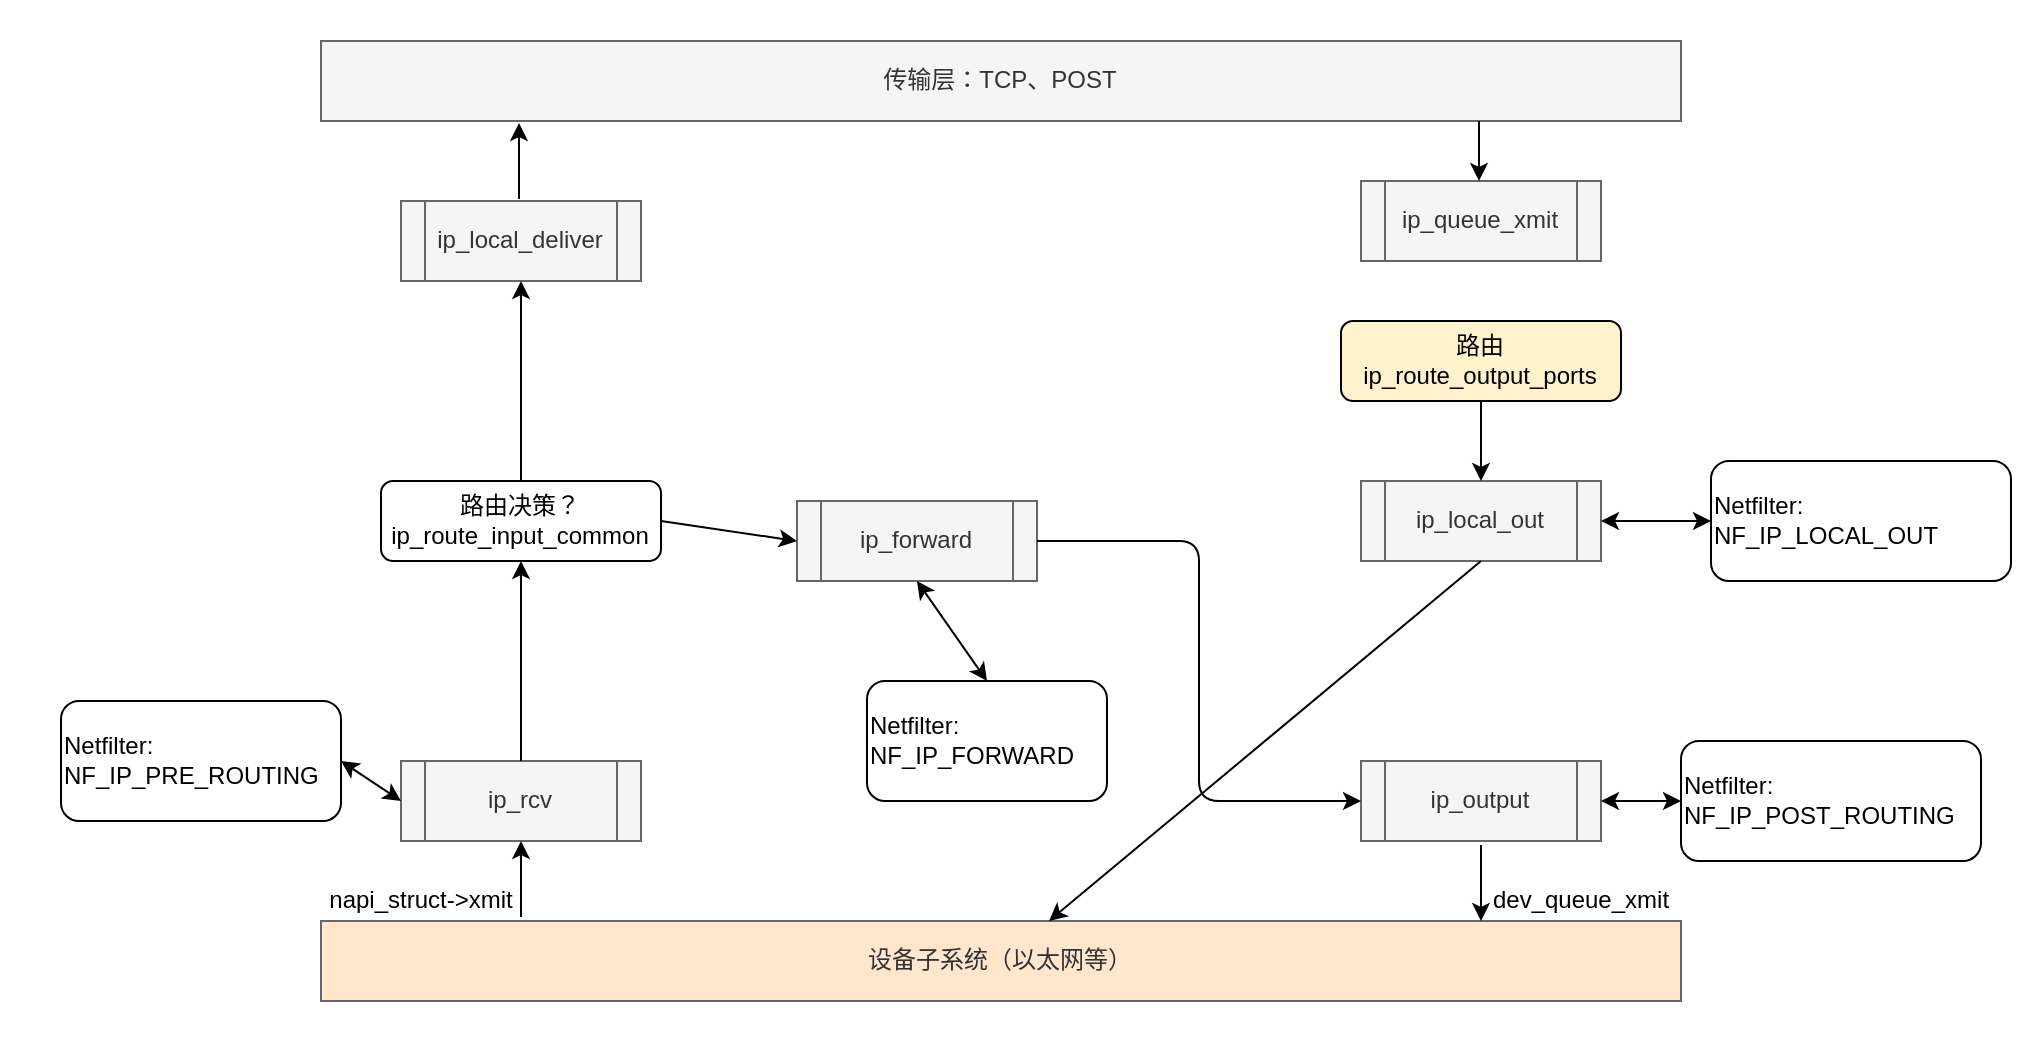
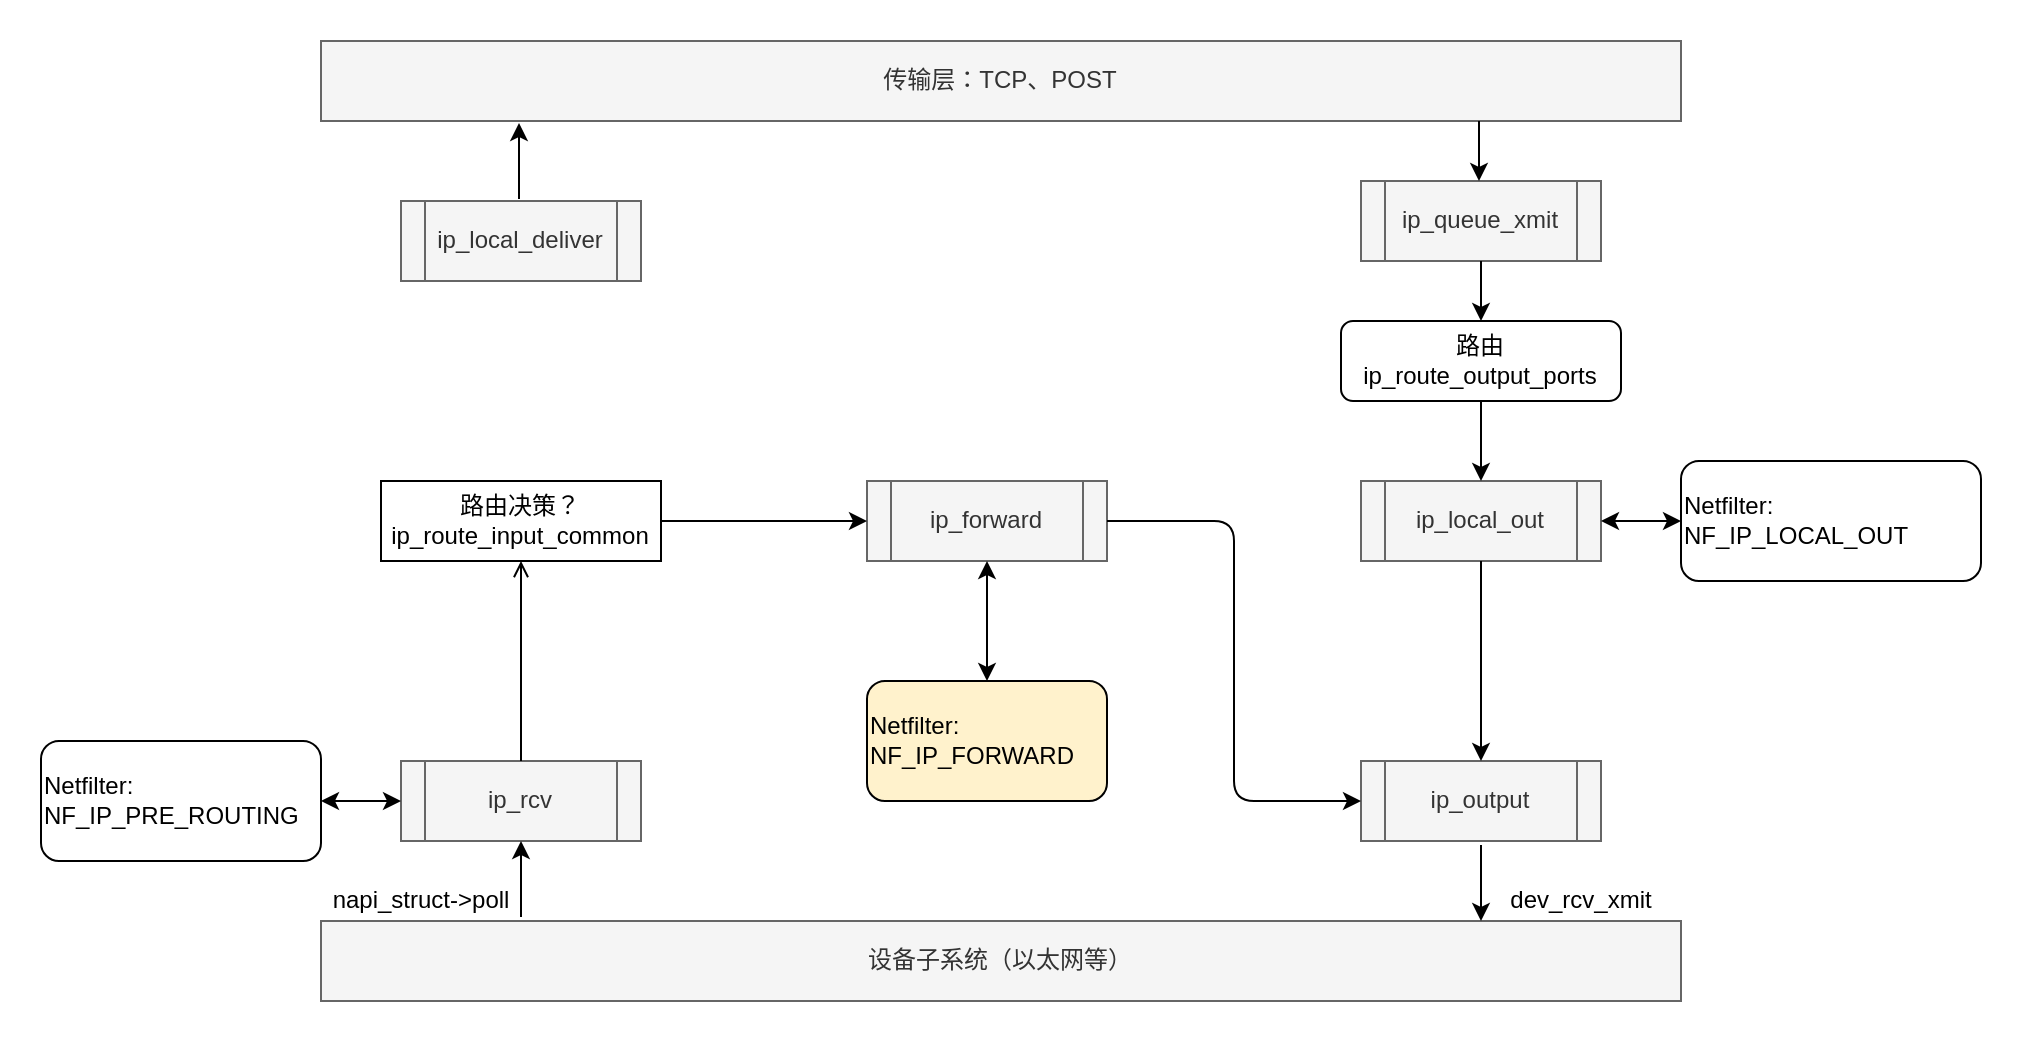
  <mxCell id="0" />
  <mxCell id="1" parent="0" />
- <mxCell id="2" value="设备子系统（以太网等）" style="rounded=0;whiteSpace=wrap;html=1;fillColor=#ffe6cc;strokeColor=#666666;fontColor=#333333;" parent="1" vertex="1"><mxGeometry x="160" y="460" width="680" height="40" as="geometry" /></mxCell>
+ <mxCell id="2" value="设备子系统（以太网等）" style="rounded=0;whiteSpace=wrap;html=1;fillColor=#f5f5f5;strokeColor=#666666;fontColor=#333333;" parent="1" vertex="1"><mxGeometry x="160" y="460" width="680" height="40" as="geometry" /></mxCell>
  <mxCell id="3" value="传输层：TCP、POST" style="rounded=0;whiteSpace=wrap;html=1;fillColor=#f5f5f5;strokeColor=#666666;fontColor=#333333;" parent="1" vertex="1"><mxGeometry x="160" y="20" width="680" height="40" as="geometry" /></mxCell>
  <mxCell id="4" value="ip_rcv" style="shape=process;whiteSpace=wrap;html=1;backgroundOutline=1;fillColor=#f5f5f5;strokeColor=#666666;fontColor=#333333;fontStyle=0" parent="1" vertex="1"><mxGeometry x="200" y="380" width="120" height="40" as="geometry" /></mxCell>
  <mxCell id="5" value="ip_local_deliver" style="shape=process;whiteSpace=wrap;html=1;backgroundOutline=1;fillColor=#f5f5f5;strokeColor=#666666;fontColor=#333333;fontStyle=0" parent="1" vertex="1"><mxGeometry x="200" y="100" width="120" height="40" as="geometry" /></mxCell>
- <mxCell id="6" value="ip_forward" style="shape=process;whiteSpace=wrap;html=1;backgroundOutline=1;fillColor=#f5f5f5;strokeColor=#666666;fontColor=#333333;fontStyle=0" parent="1" vertex="1"><mxGeometry x="398" y="250" width="120" height="40" as="geometry" /></mxCell>
+ <mxCell id="6" value="ip_forward" style="shape=process;whiteSpace=wrap;html=1;backgroundOutline=1;fillColor=#f5f5f5;strokeColor=#666666;fontColor=#333333;fontStyle=0" parent="1" vertex="1"><mxGeometry x="433" y="240" width="120" height="40" as="geometry" /></mxCell>
  <mxCell id="7" value="ip_queue_xmit" style="shape=process;whiteSpace=wrap;html=1;backgroundOutline=1;fillColor=#f5f5f5;strokeColor=#666666;fontColor=#333333;fontStyle=0" parent="1" vertex="1"><mxGeometry x="680" y="90" width="120" height="40" as="geometry" /></mxCell>
  <mxCell id="8" value="ip_local_out" style="shape=process;whiteSpace=wrap;html=1;backgroundOutline=1;fillColor=#f5f5f5;strokeColor=#666666;fontColor=#333333;fontStyle=0" parent="1" vertex="1"><mxGeometry x="680" y="240" width="120" height="40" as="geometry" /></mxCell>
  <mxCell id="9" value="ip_output" style="shape=process;whiteSpace=wrap;html=1;backgroundOutline=1;fillColor=#f5f5f5;strokeColor=#666666;fontColor=#333333;fontStyle=0" parent="1" vertex="1"><mxGeometry x="680" y="380" width="120" height="40" as="geometry" /></mxCell>
  <mxCell id="10" value="" style="endArrow=classic;html=1;" parent="1" edge="1"><mxGeometry width="50" height="50" relative="1" as="geometry"><mxPoint x="260" y="458" as="sourcePoint" /><mxPoint x="260" y="420" as="targetPoint" /></mxGeometry></mxCell>
- <mxCell id="11" value="" style="endArrow=classic;html=1;entryX=0.5;entryY=1;entryDx=0;entryDy=0;exitX=0.5;exitY=0;exitDx=0;exitDy=0;" parent="1" source="4" target="30" edge="1"><mxGeometry width="50" height="50" relative="1" as="geometry"><mxPoint x="270" y="468" as="sourcePoint" /><mxPoint x="230" y="290" as="targetPoint" /></mxGeometry></mxCell>
- <mxCell id="12" value="" style="endArrow=classic;html=1;entryX=0.5;entryY=1;entryDx=0;entryDy=0;exitX=0.5;exitY=0;exitDx=0;exitDy=0;" parent="1" source="30" target="5" edge="1"><mxGeometry width="50" height="50" relative="1" as="geometry"><mxPoint x="230" y="230" as="sourcePoint" /><mxPoint x="270" y="290" as="targetPoint" /></mxGeometry></mxCell>
+ <mxCell id="11" value="" style="endArrow=open;html=1;entryX=0.5;entryY=1;entryDx=0;entryDy=0;exitX=0.5;exitY=0;exitDx=0;exitDy=0;" parent="1" source="4" target="30" edge="1"><mxGeometry width="50" height="50" relative="1" as="geometry"><mxPoint x="270" y="468" as="sourcePoint" /><mxPoint x="230" y="290" as="targetPoint" /></mxGeometry></mxCell>
  <mxCell id="13" value="" style="endArrow=classic;html=1;" parent="1" edge="1"><mxGeometry width="50" height="50" relative="1" as="geometry"><mxPoint x="259" y="99" as="sourcePoint" /><mxPoint x="259" y="61" as="targetPoint" /></mxGeometry></mxCell>
  <mxCell id="14" value="" style="endArrow=classic;html=1;entryX=0;entryY=0.5;entryDx=0;entryDy=0;exitX=1;exitY=0.5;exitDx=0;exitDy=0;" parent="1" source="30" target="6" edge="1"><mxGeometry width="50" height="50" relative="1" as="geometry"><mxPoint x="300" y="260" as="sourcePoint" /><mxPoint x="210" y="520" as="targetPoint" /></mxGeometry></mxCell>
  <mxCell id="15" value="" style="endArrow=classic;html=1;exitX=1;exitY=0.5;exitDx=0;exitDy=0;rounded=1;entryX=0;entryY=0.5;entryDx=0;entryDy=0;edgeStyle=orthogonalEdgeStyle;" parent="1" source="6" target="9" edge="1"><mxGeometry width="50" height="50" relative="1" as="geometry"><mxPoint x="310" y="270" as="sourcePoint" /><mxPoint x="610" y="160" as="targetPoint" /></mxGeometry></mxCell>
  <mxCell id="16" value="" style="endArrow=classic;html=1;entryX=0.5;entryY=0;entryDx=0;entryDy=0;" parent="1" target="8" edge="1"><mxGeometry width="50" height="50" relative="1" as="geometry"><mxPoint x="740" y="200" as="sourcePoint" /><mxPoint x="880" y="120" as="targetPoint" /></mxGeometry></mxCell>
- <mxCell id="17" value="" style="endArrow=classic;html=1;exitX=0.5;exitY=1;exitDx=0;exitDy=0;" parent="1" source="8" target="2" edge="1"><mxGeometry width="50" height="50" relative="1" as="geometry"><mxPoint x="750" y="250" as="sourcePoint" /><mxPoint x="750" y="190" as="targetPoint" /></mxGeometry></mxCell>
+ <mxCell id="17" value="" style="endArrow=classic;html=1;entryX=0.5;entryY=0;entryDx=0;entryDy=0;exitX=0.5;exitY=1;exitDx=0;exitDy=0;" parent="1" source="8" target="9" edge="1"><mxGeometry width="50" height="50" relative="1" as="geometry"><mxPoint x="750" y="250" as="sourcePoint" /><mxPoint x="750" y="190" as="targetPoint" /></mxGeometry></mxCell>
  <mxCell id="18" value="" style="endArrow=none;html=1;startArrow=classic;startFill=1;endFill=0;" parent="1" edge="1"><mxGeometry width="50" height="50" relative="1" as="geometry"><mxPoint x="740" y="460" as="sourcePoint" /><mxPoint x="740" y="422" as="targetPoint" /></mxGeometry></mxCell>
- <mxCell id="19" value="Netfilter:&lt;br&gt;NF_IP_FORWARD" style="rounded=1;whiteSpace=wrap;html=1;align=left;" parent="1" vertex="1"><mxGeometry x="433" y="340" width="120" height="60" as="geometry" /></mxCell>
- <mxCell id="20" value="Netfilter:&lt;br&gt;NF_IP_PRE_ROUTING" style="rounded=1;whiteSpace=wrap;html=1;align=left;" parent="1" vertex="1"><mxGeometry x="30" y="350" width="140" height="60" as="geometry" /></mxCell>
+ <mxCell id="19" value="Netfilter:&lt;br&gt;NF_IP_FORWARD" style="rounded=1;whiteSpace=wrap;html=1;align=left;fillColor=#fff2cc;" parent="1" vertex="1"><mxGeometry x="433" y="340" width="120" height="60" as="geometry" /></mxCell>
+ <mxCell id="20" value="Netfilter:&lt;br&gt;NF_IP_PRE_ROUTING" style="rounded=1;whiteSpace=wrap;html=1;align=left;" parent="1" vertex="1"><mxGeometry x="20" y="370" width="140" height="60" as="geometry" /></mxCell>
  <mxCell id="21" value="" style="endArrow=classic;startArrow=classic;html=1;exitX=1;exitY=0.5;exitDx=0;exitDy=0;entryX=0;entryY=0.5;entryDx=0;entryDy=0;" parent="1" source="20" target="4" edge="1"><mxGeometry width="50" height="50" relative="1" as="geometry"><mxPoint x="150" y="130" as="sourcePoint" /><mxPoint x="210" y="130" as="targetPoint" /></mxGeometry></mxCell>
  <mxCell id="22" value="" style="endArrow=classic;startArrow=classic;html=1;exitX=0.5;exitY=1;exitDx=0;exitDy=0;entryX=0.5;entryY=0;entryDx=0;entryDy=0;" parent="1" source="6" target="19" edge="1"><mxGeometry width="50" height="50" relative="1" as="geometry"><mxPoint x="440" y="330" as="sourcePoint" /><mxPoint x="500" y="330" as="targetPoint" /></mxGeometry></mxCell>
  <mxCell id="23" value="" style="edgeStyle=orthogonalEdgeStyle;rounded=1;orthogonalLoop=1;jettySize=auto;html=1;startArrow=classic;startFill=1;endArrow=classic;endFill=1;" parent="1" source="24" target="8" edge="1"><mxGeometry relative="1" as="geometry" /></mxCell>
- <mxCell id="24" value="Netfilter:&lt;br&gt;NF_IP_LOCAL_OUT" style="rounded=1;whiteSpace=wrap;html=1;align=left;" parent="1" vertex="1"><mxGeometry x="855" y="230" width="150" height="60" as="geometry" /></mxCell>
- <mxCell id="25" value="" style="edgeStyle=orthogonalEdgeStyle;rounded=1;orthogonalLoop=1;jettySize=auto;html=1;startArrow=classic;startFill=1;endArrow=classic;endFill=1;" parent="1" source="26" target="9" edge="1"><mxGeometry relative="1" as="geometry" /></mxCell>
- <mxCell id="26" value="Netfilter:&lt;br&gt;NF_IP_POST_ROUTING" style="rounded=1;whiteSpace=wrap;html=1;align=left;" parent="1" vertex="1"><mxGeometry x="840" y="370" width="150" height="60" as="geometry" /></mxCell>
- <mxCell id="27" value="napi_struct-&amp;gt;xmit" style="text;html=1;resizable=0;autosize=1;align=center;verticalAlign=middle;points=[];fillColor=none;strokeColor=none;rounded=0;" parent="1" vertex="1"><mxGeometry x="160" y="440" width="100" height="20" as="geometry" /></mxCell>
- <mxCell id="28" value="dev_queue_xmit" style="text;html=1;resizable=0;autosize=1;align=center;verticalAlign=middle;points=[];fillColor=none;strokeColor=none;rounded=0;" parent="1" vertex="1"><mxGeometry x="740" y="440" width="100" height="20" as="geometry" /></mxCell>
- <mxCell id="30" value="路由决策？&lt;br&gt;ip_route_input_common" style="rounded=1;whiteSpace=wrap;html=1;" parent="1" vertex="1"><mxGeometry x="190" y="240" width="140" height="40" as="geometry" /></mxCell>
- <mxCell id="31" value="路由&lt;br&gt;ip_route_output_ports" style="rounded=1;whiteSpace=wrap;html=1;fillColor=#fff2cc;" parent="1" vertex="1"><mxGeometry x="670" y="160" width="140" height="40" as="geometry" /></mxCell>
+ <mxCell id="24" value="Netfilter:&lt;br&gt;NF_IP_LOCAL_OUT" style="rounded=1;whiteSpace=wrap;html=1;align=left;" parent="1" vertex="1"><mxGeometry x="840" y="230" width="150" height="60" as="geometry" /></mxCell>
+ <mxCell id="27" value="napi_struct-&amp;gt;poll" style="text;html=1;resizable=0;autosize=1;align=center;verticalAlign=middle;points=[];fillColor=none;strokeColor=none;rounded=0;" parent="1" vertex="1"><mxGeometry x="160" y="440" width="100" height="20" as="geometry" /></mxCell>
+ <mxCell id="28" value="dev_rcv_xmit" style="text;html=1;resizable=0;autosize=1;align=center;verticalAlign=middle;points=[];fillColor=none;strokeColor=none;rounded=0;" parent="1" vertex="1"><mxGeometry x="740" y="440" width="100" height="20" as="geometry" /></mxCell>
+ <mxCell id="29" value="" style="endArrow=classic;html=1;exitX=0.5;exitY=1;exitDx=0;exitDy=0;entryX=0.5;entryY=0;entryDx=0;entryDy=0;" parent="1" source="7" target="31" edge="1"><mxGeometry width="50" height="50" relative="1" as="geometry"><mxPoint x="860" y="140" as="sourcePoint" /><mxPoint x="890" y="180" as="targetPoint" /></mxGeometry></mxCell>
+ <mxCell id="30" value="路由决策？&lt;br&gt;ip_route_input_common" style="whiteSpace=wrap;html=1;rounded=0;" parent="1" vertex="1"><mxGeometry x="190" y="240" width="140" height="40" as="geometry" /></mxCell>
+ <mxCell id="31" value="路由&lt;br&gt;ip_route_output_ports" style="rounded=1;whiteSpace=wrap;html=1;" parent="1" vertex="1"><mxGeometry x="670" y="160" width="140" height="40" as="geometry" /></mxCell>
  <mxCell id="32" value="" style="endArrow=classic;html=1;exitX=0.5;exitY=1;exitDx=0;exitDy=0;entryX=0.5;entryY=0;entryDx=0;entryDy=0;" parent="1" edge="1"><mxGeometry width="50" height="50" relative="1" as="geometry"><mxPoint x="739" y="60" as="sourcePoint" /><mxPoint x="739" y="90" as="targetPoint" /></mxGeometry></mxCell>
